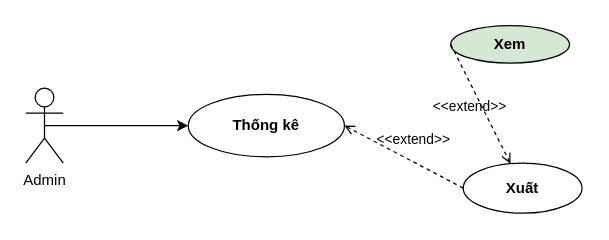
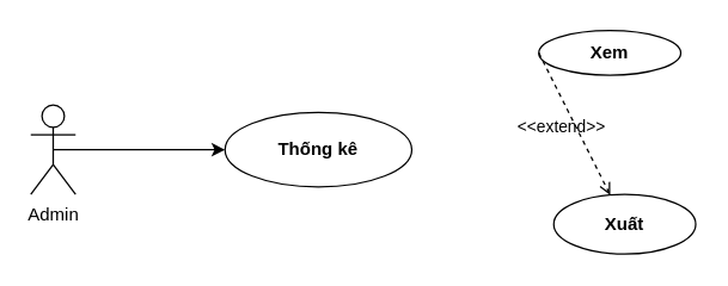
  <mxCell id="0" />
  <mxCell id="1" parent="0" />
  <mxCell id="2" value="Admin" style="shape=umlActor;verticalLabelPosition=bottom;verticalAlign=top;html=1;outlineConnect=0;" parent="1" vertex="1"><mxGeometry x="20" y="70" width="30" height="60" as="geometry" /></mxCell>
  <mxCell id="3" value="Thống kê" style="ellipse;whiteSpace=wrap;html=1;fontStyle=1" parent="1" vertex="1"><mxGeometry x="150" y="75" width="125" height="50" as="geometry" /></mxCell>
  <mxCell id="4" value="" style="endArrow=classic;html=1;exitX=0.5;exitY=0.5;exitDx=0;exitDy=0;exitPerimeter=0;" parent="1" source="2" target="3" edge="1"><mxGeometry width="50" height="50" relative="1" as="geometry"><mxPoint x="260" y="70" as="sourcePoint" /><mxPoint x="310" y="20" as="targetPoint" /></mxGeometry></mxCell>
- <mxCell id="5" value="Xem" style="ellipse;whiteSpace=wrap;html=1;fontStyle=1;fillColor=#d5e8d4;" parent="1" vertex="1"><mxGeometry x="360" y="20" width="95" height="30" as="geometry" /></mxCell>
+ <mxCell id="5" value="Xem" style="ellipse;whiteSpace=wrap;html=1;fontStyle=1" parent="1" vertex="1"><mxGeometry x="360" y="20" width="95" height="30" as="geometry" /></mxCell>
  <mxCell id="6" value="Xuất" style="ellipse;whiteSpace=wrap;html=1;fontStyle=1" parent="1" vertex="1"><mxGeometry x="370" y="130" width="95" height="40" as="geometry" /></mxCell>
  <mxCell id="7" value="&amp;lt;&amp;lt;extend&amp;gt;&amp;gt;" style="html=1;verticalAlign=bottom;labelBackgroundColor=none;endArrow=open;endFill=0;dashed=1;exitX=0;exitY=0.5;exitDx=0;exitDy=0;" parent="1" source="5" target="6" edge="1"><mxGeometry x="0.133" y="-13" width="160" relative="1" as="geometry"><mxPoint x="210" y="50" as="sourcePoint" /><mxPoint x="370" y="50" as="targetPoint" /><mxPoint as="offset" /></mxGeometry></mxCell>
- <mxCell id="8" value="&amp;lt;&amp;lt;extend&amp;gt;&amp;gt;" style="html=1;verticalAlign=bottom;labelBackgroundColor=none;endArrow=open;endFill=0;dashed=1;entryX=1;entryY=0.5;entryDx=0;entryDy=0;exitX=0;exitY=0.5;exitDx=0;exitDy=0;" parent="1" source="6" target="3" edge="1"><mxGeometry x="-0.08" y="-8" width="160" relative="1" as="geometry"><mxPoint x="380" y="70" as="sourcePoint" /><mxPoint x="260" y="90" as="targetPoint" /><mxPoint as="offset" /></mxGeometry></mxCell>
